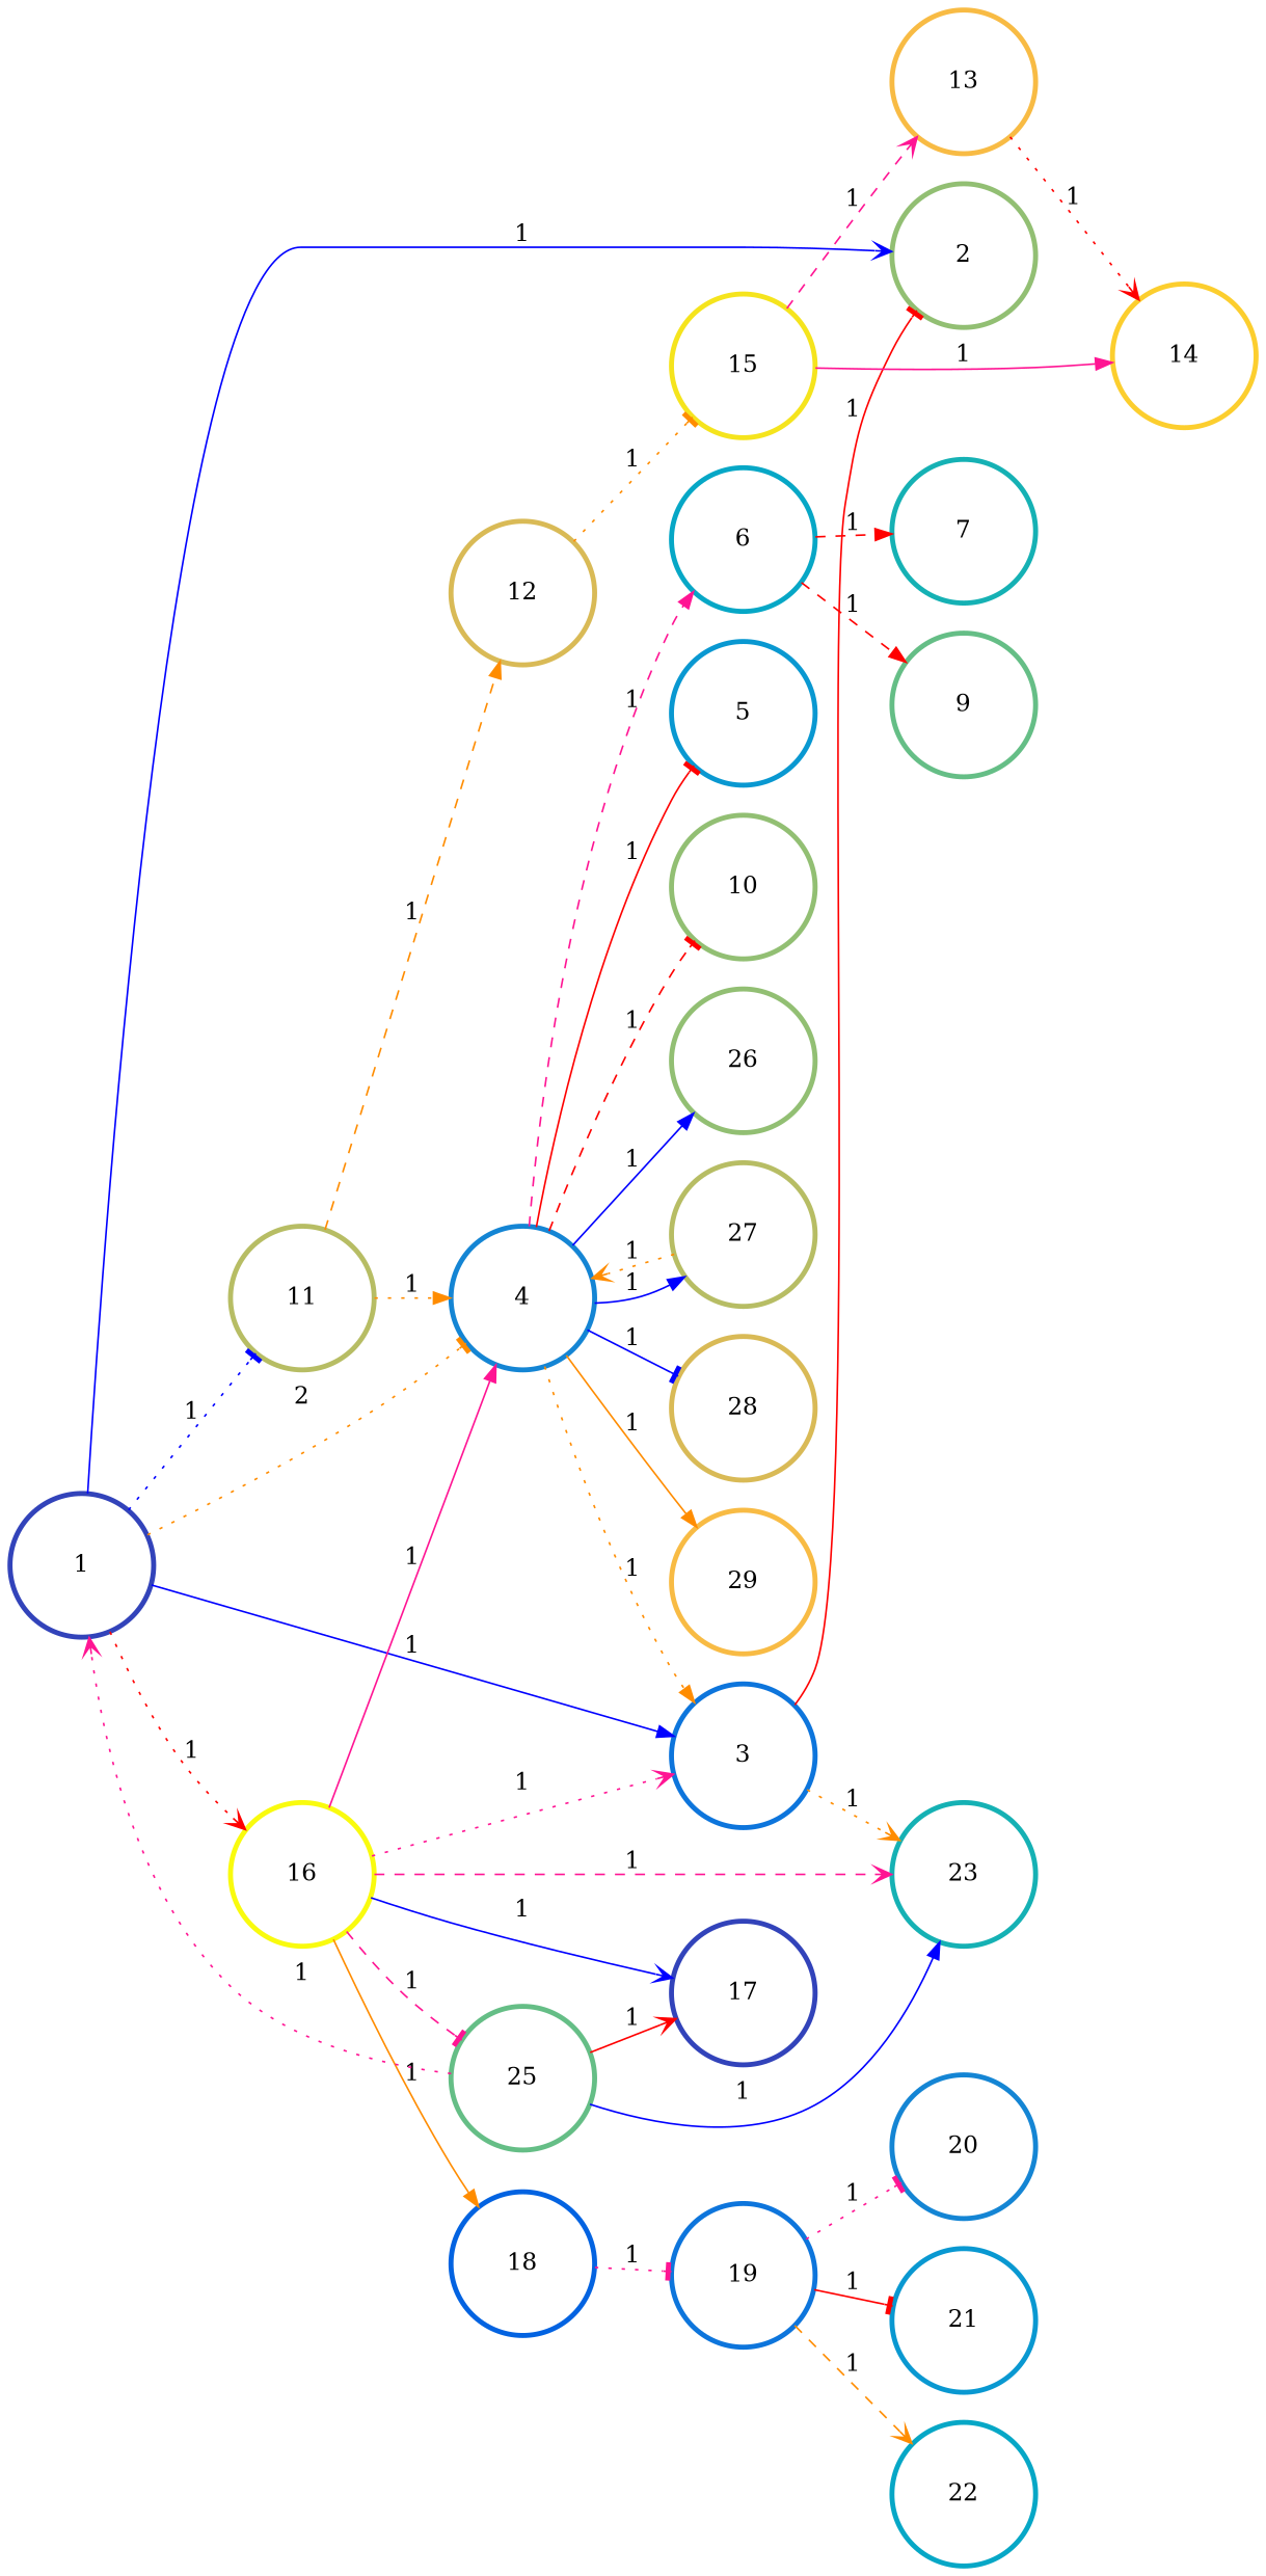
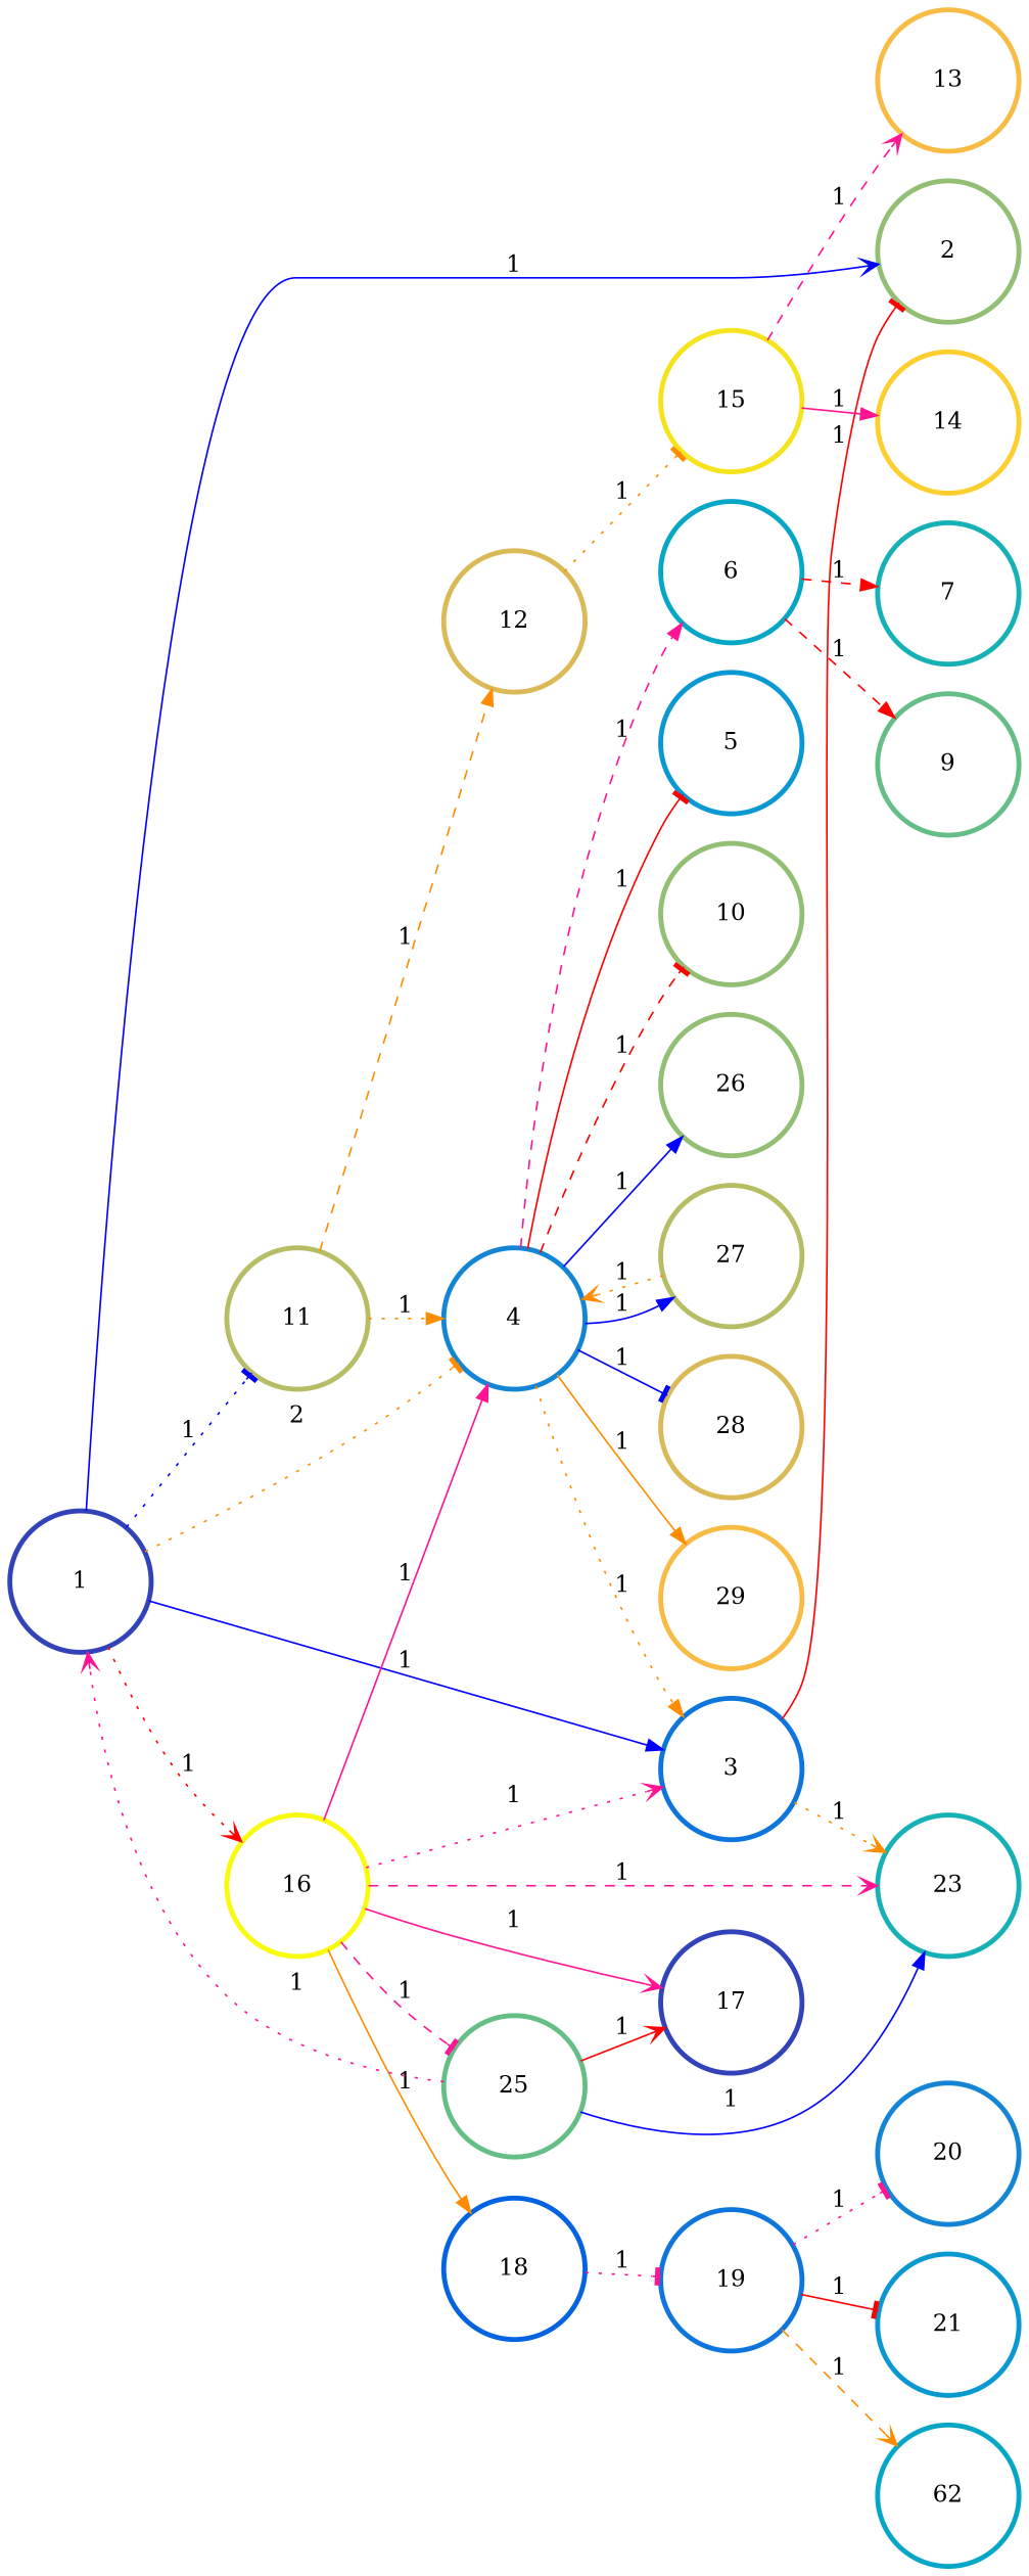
  digraph {
    rankdir=LR
    node [color="#92BF73" penwidth=3]
    edge [arrowhead=normal color=darkorange penwidth=1 style=solid]
    n1 [color="#3243BA" height=1.2 label=1 width=1.2]
    n2 [height=1.2 label=2 width=1.2]
    n3 [color="#0D75DC" height=1.2 label=3 width=1.2]
    n4 [color="#1485D4" height=1.2 label=4 width=1.2]
    n5 [color="#B7BD64" height=1.2 label=11 width=1.2]
    n6 [color="#F9FB0E" height=1.2 label=16 width=1.2]
    n7 [color="#15B1B4" height=1.2 label=23 width=1.2]
    n8 [color="#0998D1" height=1.2 label=5 width=1.2]
    n9 [color="#06A7C6" height=1.2 label=6 width=1.2]
    n10 [height=1.2 label=10 width=1.2]
    n11 [height=1.2 label=26 width=1.2]
    n12 [color="#B7BD64" height=1.2 label=27 width=1.2]
    n13 [color="#D9BA56" height=1.2 label=28 width=1.2]
    n14 [color="#F8BB44" height=1.2 label=29 width=1.2]
    n15 [color="#D9BA56" height=1.2 label=12 width=1.2]
    n16 [color="#3243BA" height=1.2 label=17 width=1.2]
    n17 [color="#0363E1" height=1.2 label=18 width=1.2]
    n18 [color="#65BE86" height=1.2 label=25 width=1.2]
    n19 [color="#15B1B4" height=1.2 label=7 width=1.2]
    n20 [color="#65BE86" height=1.2 label=9 width=1.2]
    n21 [color="#F5E41D" height=1.2 label=15 width=1.2]
    n22 [color="#F8BB44" height=1.2 label=13 width=1.2]
    n23 [color="#FCCE2E" height=1.2 label=14 width=1.2]
    n24 [color="#0D75DC" height=1.2 label=19 width=1.2]
    n25 [color="#1485D4" height=1.2 label=20 width=1.2]
    n26 [color="#0998D1" height=1.2 label=21 width=1.2]
-   n27 [color="#06A7C6" height=1.2 label=22 width=1.2]
+   n27 [color="#06A7C6" height=1.2 label=62 width=1.2]
    n1 -> n2 [arrowhead=vee color=blue label=1]
    n1 -> n3 [color=blue label=1]
    n1 -> n4 [arrowhead=tee label=2 style=dotted]
    n1 -> n5 [arrowhead=tee color=blue label=1 style=dotted]
    n1 -> n6 [arrowhead=vee color=red label=1 style=dotted]
    n3 -> n2 [arrowhead=tee color=red label=1]
    n3 -> n7 [arrowhead=vee label=1 style=dotted]
    n4 -> n3 [label=1 style=dotted]
    n4 -> n8 [arrowhead=tee color=red label=1]
    n4 -> n9 [color=deeppink label=1 style=dashed]
    n4 -> n10 [arrowhead=tee color=red label=1 style=dashed]
    n4 -> n11 [color=blue label=1]
    n4 -> n12 [color=blue label=1]
    n4 -> n13 [arrowhead=tee color=blue label=1]
    n4 -> n14 [label=1]
    n5 -> n4 [label=1 style=dotted]
    n5 -> n15 [label=1 style=dashed]
    n6 -> n3 [arrowhead=vee color=deeppink label=1 style=dotted]
    n6 -> n4 [color=deeppink label=1]
    n6 -> n7 [arrowhead=vee color=deeppink label=1 style=dashed]
-   n6 -> n16 [arrowhead=vee color=blue label=1]
+   n6 -> n16 [arrowhead=vee color=deeppink label=1]
    n6 -> n17 [label=1]
    n6 -> n18 [arrowhead=tee color=deeppink label=1 style=dashed]
    n9 -> n19 [color=red label=1 style=dashed]
    n9 -> n20 [color=red label=1 style=dashed]
    n12 -> n4 [arrowhead=vee label=1 style=dotted]
    n15 -> n21 [arrowhead=tee label=1 style=dotted]
    n17 -> n24 [arrowhead=tee color=deeppink label=1 style=dotted]
    n18 -> n1 [arrowhead=vee color=deeppink label=1 style=dotted]
    n18 -> n7 [color=blue label=1]
    n18 -> n16 [arrowhead=vee color=red label=1]
    n21 -> n22 [arrowhead=vee color=deeppink label=1 style=dashed]
    n21 -> n23 [color=deeppink label=1]
-   n22 -> n23 [arrowhead=vee color=red label=1 style=dotted]
    n24 -> n25 [arrowhead=tee color=deeppink label=1 style=dotted]
    n24 -> n26 [arrowhead=tee color=red label=1]
    n24 -> n27 [arrowhead=vee label=1 style=dashed]
  }
